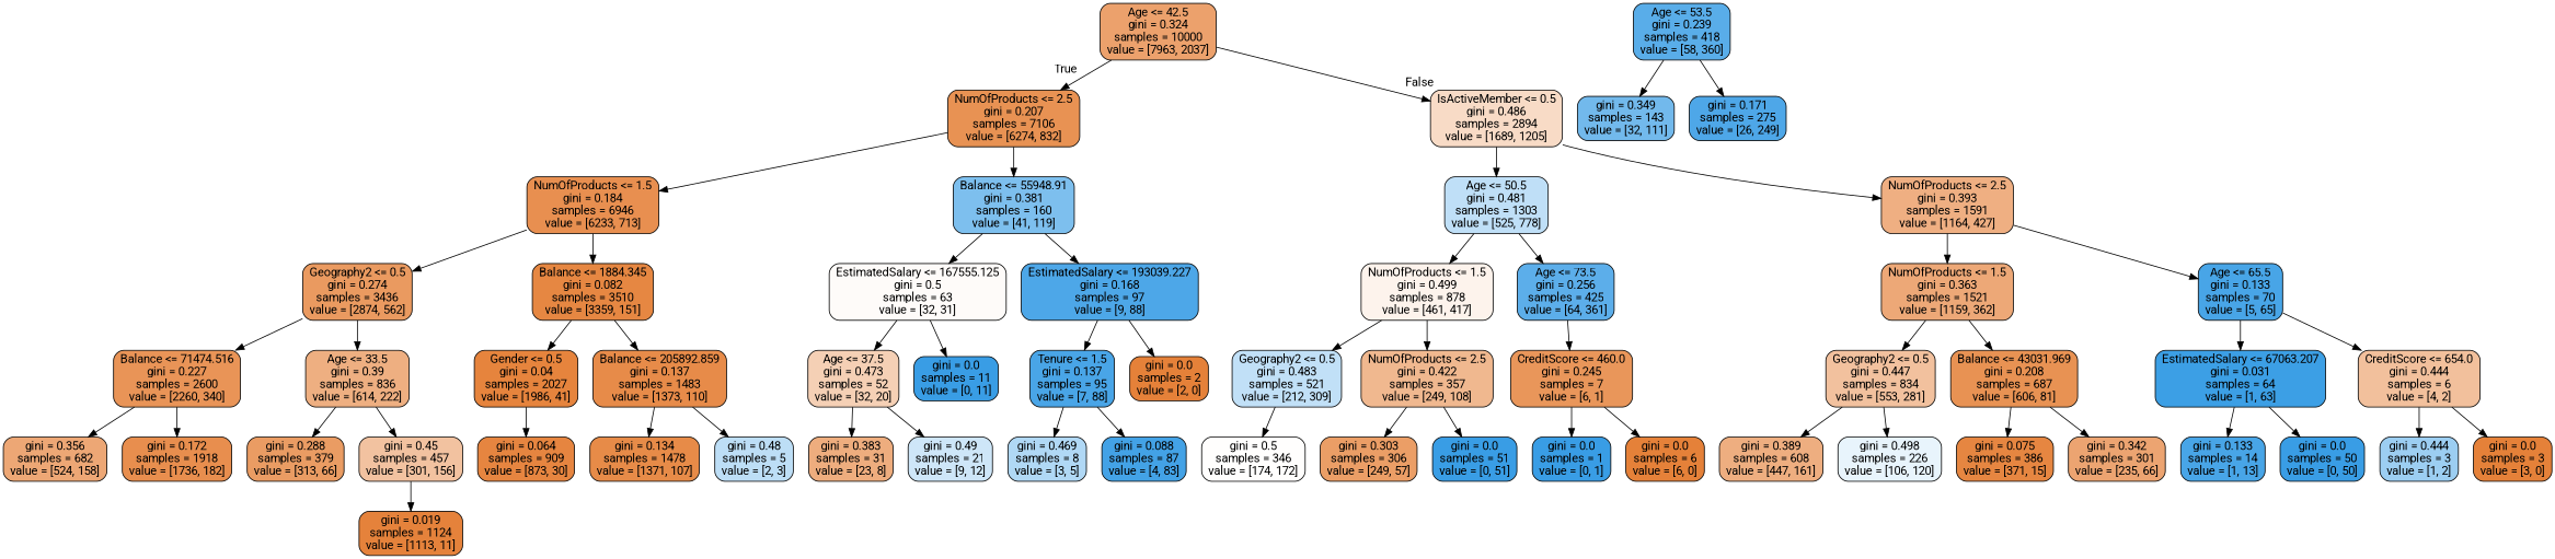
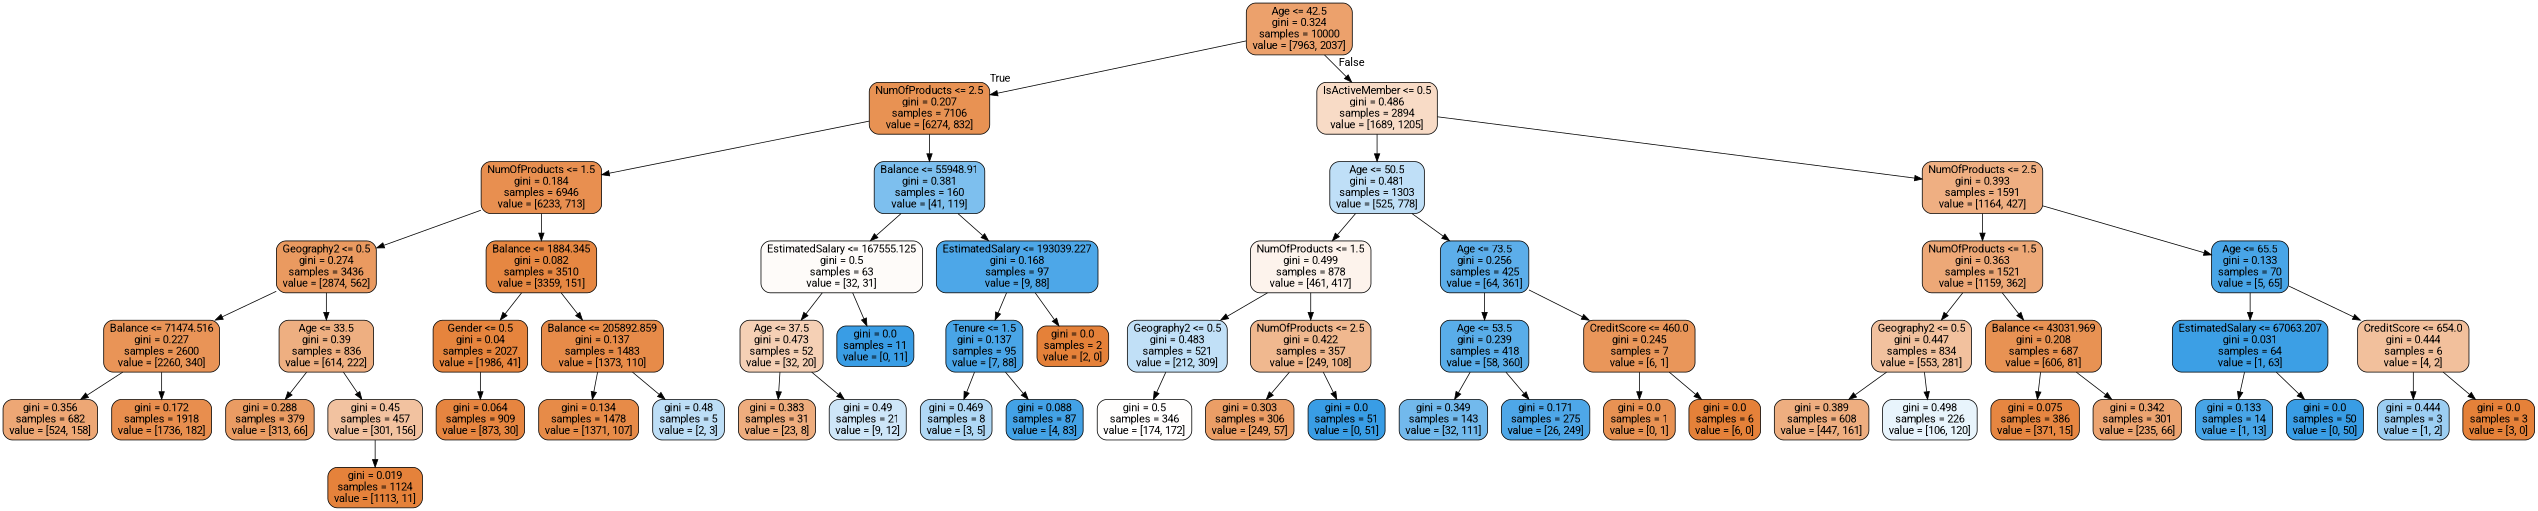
  digraph {
    fontname=Roboto
    node [color=black fillcolor="#399de5" fontname=Roboto shape=box style="filled, rounded"]
    edge [fontname=Roboto]
    n1 [fillcolor="#eca16c" label="Age <= 42.5\ngini = 0.324\nsamples = 10000\nvalue = [7963, 2037]"]
    n2 [fillcolor="#e89253" label="NumOfProducts <= 2.5\ngini = 0.207\nsamples = 7106\nvalue = [6274, 832]"]
    n3 [fillcolor="#f8dbc6" label="IsActiveMember <= 0.5\ngini = 0.486\nsamples = 2894\nvalue = [1689, 1205]"]
    n4 [fillcolor="#e88f50" label="NumOfProducts <= 1.5\ngini = 0.184\nsamples = 6946\nvalue = [6233, 713]"]
    n5 [fillcolor="#7dbfee" label="Balance <= 55948.91\ngini = 0.381\nsamples = 160\nvalue = [41, 119]"]
    n6 [fillcolor="#bfdff7" label="Age <= 50.5\ngini = 0.481\nsamples = 1303\nvalue = [525, 778]"]
    n7 [fillcolor="#efaf82" label="NumOfProducts <= 2.5\ngini = 0.393\nsamples = 1591\nvalue = [1164, 427]"]
    n8 [fillcolor="#ea9a60" label="Geography2 <= 0.5\ngini = 0.274\nsamples = 3436\nvalue = [2874, 562]"]
    n9 [fillcolor="#e68742" label="Balance <= 1884.345\ngini = 0.082\nsamples = 3510\nvalue = [3359, 151]"]
    n10 [fillcolor="#fefbf9" label="EstimatedSalary <= 167555.125\ngini = 0.5\nsamples = 63\nvalue = [32, 31]"]
    n11 [fillcolor="#4da7e8" label="EstimatedSalary <= 193039.227\ngini = 0.168\nsamples = 97\nvalue = [9, 88]"]
    n12 [fillcolor="#e99457" label="Balance <= 71474.516\ngini = 0.227\nsamples = 2600\nvalue = [2260, 340]"]
    n13 [fillcolor="#eeaf81" label="Age <= 33.5\ngini = 0.39\nsamples = 836\nvalue = [614, 222]"]
    n14 [fillcolor="#e6843d" label="Gender <= 0.5\ngini = 0.04\nsamples = 2027\nvalue = [1986, 41]"]
    n15 [fillcolor="#e78b49" label="Balance <= 205892.859\ngini = 0.137\nsamples = 1483\nvalue = [1373, 110]"]
    n16 [fillcolor="#eda775" label="gini = 0.356\nsamples = 682\nvalue = [524, 158]"]
    n17 [fillcolor="#e88e4e" label="gini = 0.172\nsamples = 1918\nvalue = [1736, 182]"]
    n18 [fillcolor="#ea9c63" label="gini = 0.288\nsamples = 379\nvalue = [313, 66]"]
    n19 [fillcolor="#f2c2a0" label="gini = 0.45\nsamples = 457\nvalue = [301, 156]"]
    n20 [fillcolor="#e5823b" label="gini = 0.019\nsamples = 1124\nvalue = [1113, 11]"]
    n21 [fillcolor="#e68540" label="gini = 0.064\nsamples = 909\nvalue = [873, 30]"]
    n22 [fillcolor="#e78b48" label="gini = 0.134\nsamples = 1478\nvalue = [1371, 107]"]
    n23 [fillcolor="#bddef6" label="gini = 0.48\nsamples = 5\nvalue = [2, 3]"]
    n24 [fillcolor="#f5d0b5" label="Age <= 37.5\ngini = 0.473\nsamples = 52\nvalue = [32, 20]"]
    n25 [label="gini = 0.0\nsamples = 11\nvalue = [0, 11]"]
    n26 [fillcolor="#49a5e7" label="Tenure <= 1.5\ngini = 0.137\nsamples = 95\nvalue = [7, 88]"]
    n27 [fillcolor="#e58139" label="gini = 0.0\nsamples = 2\nvalue = [2, 0]"]
    n28 [fillcolor="#eead7e" label="gini = 0.383\nsamples = 31\nvalue = [23, 8]"]
    n29 [fillcolor="#cee6f8" label="gini = 0.49\nsamples = 21\nvalue = [9, 12]"]
    n30 [fillcolor="#b0d8f5" label="gini = 0.469\nsamples = 8\nvalue = [3, 5]"]
    n31 [fillcolor="#43a2e6" label="gini = 0.088\nsamples = 87\nvalue = [4, 83]"]
    n32 [fillcolor="#fdf3ec" label="NumOfProducts <= 1.5\ngini = 0.499\nsamples = 878\nvalue = [461, 417]"]
    n33 [fillcolor="#5caeea" label="Age <= 73.5\ngini = 0.256\nsamples = 425\nvalue = [64, 361]"]
    n34 [fillcolor="#eda877" label="NumOfProducts <= 1.5\ngini = 0.363\nsamples = 1521\nvalue = [1159, 362]"]
    n35 [fillcolor="#48a5e7" label="Age <= 65.5\ngini = 0.133\nsamples = 70\nvalue = [5, 65]"]
    n36 [fillcolor="#c1e0f7" label="Geography2 <= 0.5\ngini = 0.483\nsamples = 521\nvalue = [212, 309]"]
    n37 [fillcolor="#f0b88f" label="NumOfProducts <= 2.5\ngini = 0.422\nsamples = 357\nvalue = [249, 108]"]
    n38 [fillcolor="#59ade9" label="Age <= 53.5\ngini = 0.239\nsamples = 418\nvalue = [58, 360]"]
    n39 [fillcolor="#e9965a" label="CreditScore <= 460.0\ngini = 0.245\nsamples = 7\nvalue = [6, 1]"]
    n40 [fillcolor="#fffefd" label="gini = 0.5\nsamples = 346\nvalue = [174, 172]"]
    n41 [fillcolor="#eb9e66" label="gini = 0.303\nsamples = 306\nvalue = [249, 57]"]
    n42 [label="gini = 0.0\nsamples = 51\nvalue = [0, 51]"]
    n43 [fillcolor="#72b9ec" label="gini = 0.349\nsamples = 143\nvalue = [32, 111]"]
    n44 [fillcolor="#4ea7e8" label="gini = 0.171\nsamples = 275\nvalue = [26, 249]"]
-   n45 [label="gini = 0.0\nsamples = 1\nvalue = [0, 1]"]
+   n45 [fillcolor="#e89253" label="gini = 0.0\nsamples = 1\nvalue = [0, 1]"]
    n46 [fillcolor="#e58139" label="gini = 0.0\nsamples = 6\nvalue = [6, 0]"]
    n47 [fillcolor="#f2c19e" label="Geography2 <= 0.5\ngini = 0.447\nsamples = 834\nvalue = [553, 281]"]
    n48 [fillcolor="#e89253" label="Balance <= 43031.969\ngini = 0.208\nsamples = 687\nvalue = [606, 81]"]
    n49 [fillcolor="#3c9fe5" label="EstimatedSalary <= 67063.207\ngini = 0.031\nsamples = 64\nvalue = [1, 63]"]
    n50 [fillcolor="#f2c09c" label="CreditScore <= 654.0\ngini = 0.444\nsamples = 6\nvalue = [4, 2]"]
    n51 [fillcolor="#eeae80" label="gini = 0.389\nsamples = 608\nvalue = [447, 161]"]
    n52 [fillcolor="#e8f4fc" label="gini = 0.498\nsamples = 226\nvalue = [106, 120]"]
    n53 [fillcolor="#e68641" label="gini = 0.075\nsamples = 386\nvalue = [371, 15]"]
    n54 [fillcolor="#eca471" label="gini = 0.342\nsamples = 301\nvalue = [235, 66]"]
    n55 [fillcolor="#48a5e7" label="gini = 0.133\nsamples = 14\nvalue = [1, 13]"]
    n56 [label="gini = 0.0\nsamples = 50\nvalue = [0, 50]"]
    n57 [fillcolor="#9ccef2" label="gini = 0.444\nsamples = 3\nvalue = [1, 2]"]
    n58 [fillcolor="#e58139" label="gini = 0.0\nsamples = 3\nvalue = [3, 0]"]
    n1 -> n2 [headlabel=True labelangle=45 labeldistance=2.5]
    n1 -> n3 [headlabel=False labelangle=-45 labeldistance=2.5]
    n2 -> n4
    n2 -> n5
    n3 -> n6
    n3 -> n7
    n4 -> n8
    n4 -> n9
    n5 -> n10
    n5 -> n11
    n6 -> n32
    n6 -> n33
    n7 -> n34
    n7 -> n35
    n8 -> n12
    n8 -> n13
    n9 -> n14
    n9 -> n15
    n10 -> n24
    n10 -> n25
    n11 -> n26
    n11 -> n27
    n12 -> n16
    n12 -> n17
    n13 -> n18
    n13 -> n19
    n14 -> n21
    n15 -> n22
    n15 -> n23
    n19 -> n20
    n24 -> n28
    n24 -> n29
    n26 -> n30
    n26 -> n31
    n32 -> n36
    n32 -> n37
+   n33 -> n38
    n33 -> n39
    n34 -> n47
    n34 -> n48
    n35 -> n49
    n35 -> n50
    n36 -> n40
    n37 -> n41
    n37 -> n42
    n38 -> n43
    n38 -> n44
    n39 -> n45
    n39 -> n46
    n47 -> n51
    n47 -> n52
    n48 -> n53
    n48 -> n54
    n49 -> n55
    n49 -> n56
    n50 -> n57
    n50 -> n58
  }
